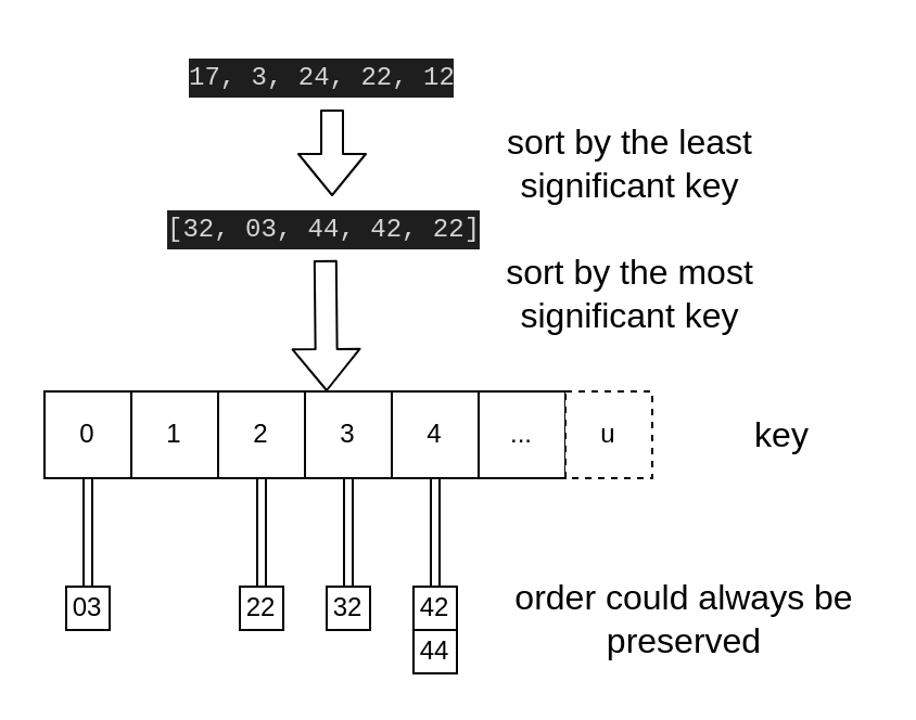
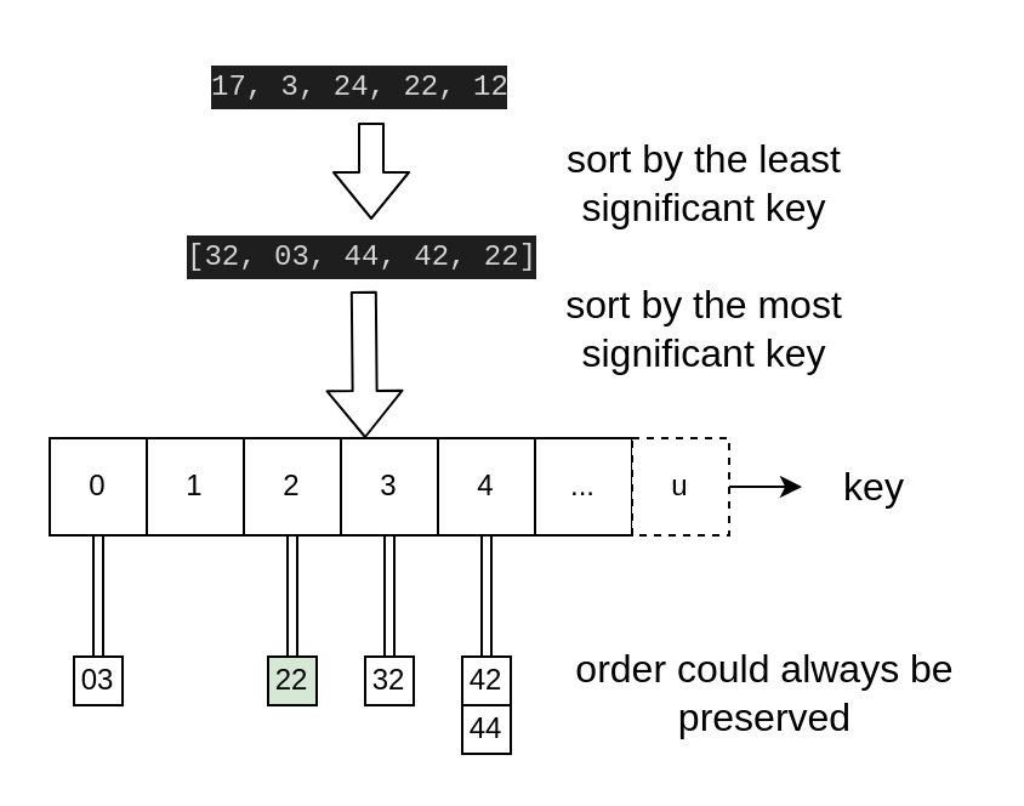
  <mxCell id="0" />
  <mxCell id="1" parent="0" />
  <mxCell id="2" value="" style="html=1;fontSize=16;shape=link;" edge="1" parent="1" source="3" target="13"><mxGeometry relative="1" as="geometry" /></mxCell>
  <mxCell id="3" value="0" style="rounded=0;whiteSpace=wrap;html=1;" vertex="1" parent="1"><mxGeometry x="20" y="180" width="40" height="40" as="geometry" /></mxCell>
  <mxCell id="4" value="1" style="rounded=0;whiteSpace=wrap;html=1;" vertex="1" parent="1"><mxGeometry x="60" y="180" width="40" height="40" as="geometry" /></mxCell>
  <mxCell id="5" value="" style="edgeStyle=none;shape=link;html=1;fontSize=16;" edge="1" parent="1" source="6" target="22"><mxGeometry relative="1" as="geometry" /></mxCell>
  <mxCell id="6" value="2" style="rounded=0;whiteSpace=wrap;html=1;" vertex="1" parent="1"><mxGeometry x="100" y="180" width="40" height="40" as="geometry" /></mxCell>
  <mxCell id="7" value="" style="edgeStyle=none;shape=link;html=1;fontSize=16;" edge="1" parent="1" source="8" target="19"><mxGeometry relative="1" as="geometry" /></mxCell>
  <mxCell id="8" value="3" style="rounded=0;whiteSpace=wrap;html=1;" vertex="1" parent="1"><mxGeometry x="140" y="180" width="40" height="40" as="geometry" /></mxCell>
  <mxCell id="9" value="" style="edgeStyle=none;shape=link;html=1;fontSize=16;" edge="1" parent="1" source="10" target="20"><mxGeometry relative="1" as="geometry" /></mxCell>
  <mxCell id="10" value="4" style="rounded=0;whiteSpace=wrap;html=1;" vertex="1" parent="1"><mxGeometry x="180" y="180" width="40" height="40" as="geometry" /></mxCell>
  <mxCell id="11" value="key" style="text;html=1;strokeColor=none;fillColor=none;align=center;verticalAlign=middle;whiteSpace=wrap;rounded=0;fontSize=16;" vertex="1" parent="1"><mxGeometry x="330" y="185" width="60" height="30" as="geometry" /></mxCell>
+ <mxCell id="12" value="" style="endArrow=classic;html=1;exitX=1;exitY=0.5;exitDx=0;exitDy=0;" edge="1" parent="1" source="24" target="11"><mxGeometry width="50" height="50" relative="1" as="geometry"><mxPoint x="-80" y="80" as="sourcePoint" /><mxPoint x="-30" y="30" as="targetPoint" /></mxGeometry></mxCell>
  <mxCell id="13" value="03" style="rounded=0;whiteSpace=wrap;html=1;" vertex="1" parent="1"><mxGeometry x="30" y="270" width="20" height="20" as="geometry" /></mxCell>
  <mxCell id="14" value="" style="edgeStyle=none;shape=flexArrow;html=1;fontSize=16;" edge="1" parent="1" source="15" target="17"><mxGeometry relative="1" as="geometry" /></mxCell>
  <mxCell id="15" value="&lt;meta charset=&quot;utf-8&quot;&gt;&lt;div style=&quot;color: rgb(212, 212, 212); background-color: rgb(30, 30, 30); font-family: menlo, monaco, &amp;quot;courier new&amp;quot;, monospace; font-weight: normal; font-size: 12px; line-height: 18px;&quot;&gt;&lt;div&gt;&lt;span style=&quot;color: #d4d4d4&quot;&gt;17, 3, 24, 22, 12&lt;/span&gt;&lt;/div&gt;&lt;/div&gt;" style="text;whiteSpace=wrap;html=1;fontSize=16;" vertex="1" parent="1"><mxGeometry x="85" y="20" width="135" height="30" as="geometry" /></mxCell>
  <mxCell id="16" value="" style="edgeStyle=none;shape=flexArrow;html=1;fontSize=16;entryX=0.25;entryY=0;entryDx=0;entryDy=0;exitX=0.48;exitY=0.98;exitDx=0;exitDy=0;exitPerimeter=0;" edge="1" parent="1" source="17" target="8"><mxGeometry relative="1" as="geometry" /></mxCell>
  <mxCell id="17" value="&lt;meta charset=&quot;utf-8&quot;&gt;&lt;div style=&quot;color: rgb(212, 212, 212); background-color: rgb(30, 30, 30); font-family: menlo, monaco, &amp;quot;courier new&amp;quot;, monospace; font-weight: normal; font-size: 12px; line-height: 18px;&quot;&gt;&lt;div&gt;&lt;span style=&quot;color: #d4d4d4&quot;&gt;[32, 03, 44, 42, 22]&lt;/span&gt;&lt;/div&gt;&lt;/div&gt;" style="text;whiteSpace=wrap;html=1;fontSize=16;" vertex="1" parent="1"><mxGeometry x="75" y="90" width="155" height="30" as="geometry" /></mxCell>
  <mxCell id="18" value="sort by the least significant key" style="text;html=1;strokeColor=none;fillColor=none;align=center;verticalAlign=middle;whiteSpace=wrap;rounded=0;fontSize=16;" vertex="1" parent="1"><mxGeometry x="205" y="60" width="170" height="30" as="geometry" /></mxCell>
  <mxCell id="19" value="32" style="rounded=0;whiteSpace=wrap;html=1;" vertex="1" parent="1"><mxGeometry x="150" y="270" width="20" height="20" as="geometry" /></mxCell>
  <mxCell id="20" value="42" style="rounded=0;whiteSpace=wrap;html=1;" vertex="1" parent="1"><mxGeometry x="190" y="270" width="20" height="20" as="geometry" /></mxCell>
  <mxCell id="21" value="44" style="rounded=0;whiteSpace=wrap;html=1;" vertex="1" parent="1"><mxGeometry x="190" y="290" width="20" height="20" as="geometry" /></mxCell>
- <mxCell id="22" value="22" style="rounded=0;whiteSpace=wrap;html=1;" vertex="1" parent="1"><mxGeometry x="110" y="270" width="20" height="20" as="geometry" /></mxCell>
+ <mxCell id="22" value="22" style="rounded=0;whiteSpace=wrap;html=1;fillColor=#d5e8d4;" vertex="1" parent="1"><mxGeometry x="110" y="270" width="20" height="20" as="geometry" /></mxCell>
  <mxCell id="23" value="..." style="rounded=0;whiteSpace=wrap;html=1;" vertex="1" parent="1"><mxGeometry x="220" y="180" width="40" height="40" as="geometry" /></mxCell>
  <mxCell id="24" value="u" style="rounded=0;whiteSpace=wrap;html=1;dashed=1;" vertex="1" parent="1"><mxGeometry x="260" y="180" width="40" height="40" as="geometry" /></mxCell>
  <mxCell id="25" value="sort by the most significant key" style="text;html=1;strokeColor=none;fillColor=none;align=center;verticalAlign=middle;whiteSpace=wrap;rounded=0;fontSize=16;" vertex="1" parent="1"><mxGeometry x="205" y="120" width="170" height="30" as="geometry" /></mxCell>
  <mxCell id="26" value="order could always be preserved" style="text;html=1;strokeColor=none;fillColor=none;align=center;verticalAlign=middle;whiteSpace=wrap;rounded=0;fontSize=16;" vertex="1" parent="1"><mxGeometry x="230" y="270" width="170" height="30" as="geometry" /></mxCell>
